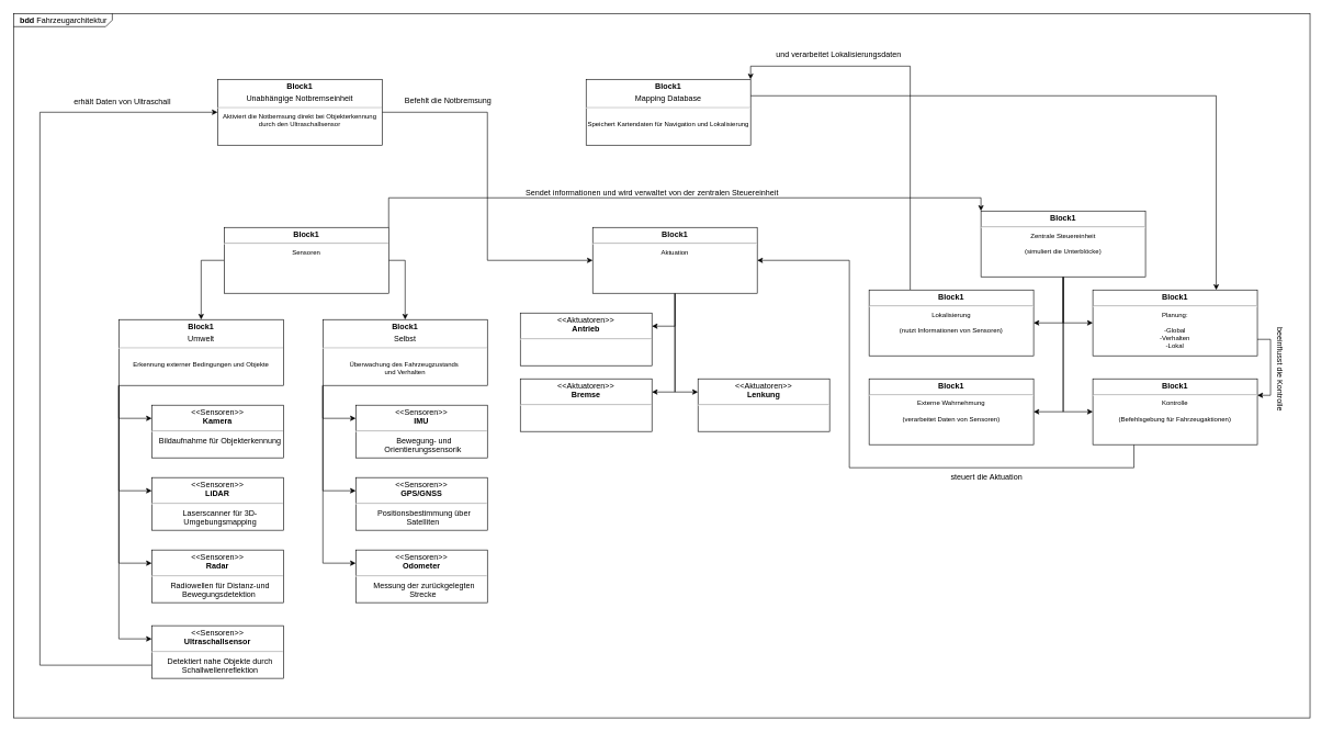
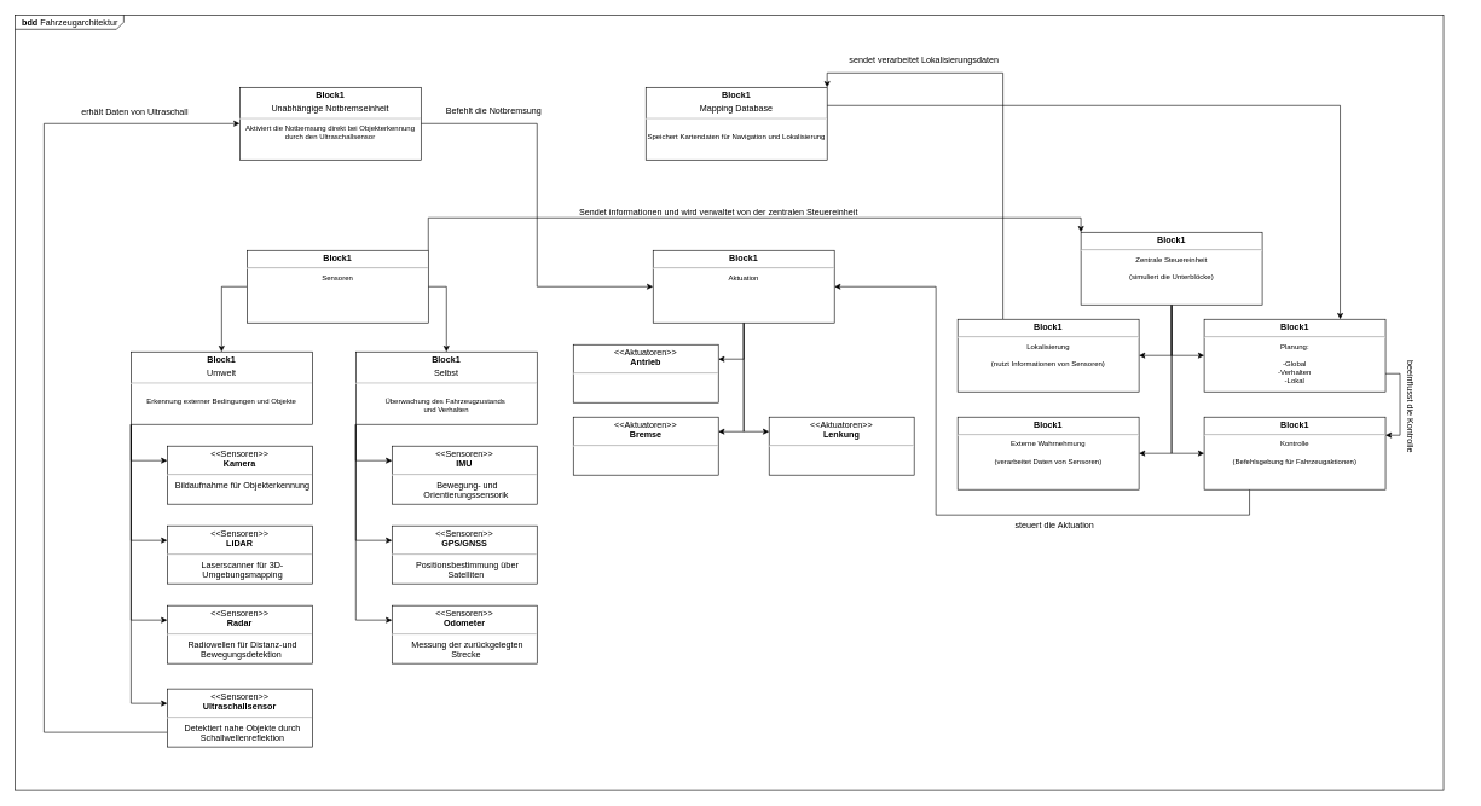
  <mxCell id="0" />
  <mxCell id="1" parent="0" />
  <mxCell id="2" value="&lt;p style=&quot;margin:0px;margin-top:4px;margin-left:10px;text-align:left;&quot;&gt;&lt;b&gt;bdd&lt;/b&gt;&amp;nbsp;Fahrzeugarchitektur&lt;/p&gt;" style="html=1;shape=mxgraph.sysml.package;labelX=150.2;align=left;spacingLeft=10;overflow=fill;recursiveResize=0;" vertex="1" parent="1"><mxGeometry x="20" y="20" width="1970" height="1070" as="geometry" /></mxCell>
  <mxCell id="3" style="edgeStyle=orthogonalEdgeStyle;rounded=0;orthogonalLoop=1;jettySize=auto;html=1;exitX=1;exitY=0.5;exitDx=0;exitDy=0;" parent="1" source="6" target="10" edge="1"><mxGeometry relative="1" as="geometry" /></mxCell>
  <mxCell id="4" style="edgeStyle=orthogonalEdgeStyle;rounded=0;orthogonalLoop=1;jettySize=auto;html=1;exitX=0;exitY=0.5;exitDx=0;exitDy=0;" parent="1" source="6" target="15" edge="1"><mxGeometry relative="1" as="geometry" /></mxCell>
  <mxCell id="5" style="edgeStyle=orthogonalEdgeStyle;rounded=0;orthogonalLoop=1;jettySize=auto;html=1;exitX=1;exitY=0;exitDx=0;exitDy=0;entryX=0;entryY=0;entryDx=0;entryDy=0;" parent="1" source="6" target="41" edge="1"><mxGeometry relative="1" as="geometry" /></mxCell>
  <mxCell id="6" value="&lt;p style=&quot;margin:0px;margin-top:4px;text-align:center;&quot;&gt;&lt;b&gt;Block1&lt;/b&gt;&lt;/p&gt;&lt;hr&gt;&lt;p style=&quot;font-size:10px;margin:0px;text-align:center;&quot;&gt;Sensoren&lt;/p&gt;" style="shape=rect;html=1;overflow=fill;whiteSpace=wrap;" parent="1" vertex="1"><mxGeometry x="340" y="345" width="250" height="100" as="geometry" /></mxCell>
  <mxCell id="7" style="edgeStyle=orthogonalEdgeStyle;rounded=0;orthogonalLoop=1;jettySize=auto;html=1;exitX=0;exitY=1;exitDx=0;exitDy=0;entryX=0;entryY=0.25;entryDx=0;entryDy=0;" parent="1" source="10" target="22" edge="1"><mxGeometry relative="1" as="geometry" /></mxCell>
  <mxCell id="8" style="edgeStyle=orthogonalEdgeStyle;rounded=0;orthogonalLoop=1;jettySize=auto;html=1;exitX=0;exitY=1;exitDx=0;exitDy=0;entryX=0;entryY=0.25;entryDx=0;entryDy=0;" parent="1" source="10" target="23" edge="1"><mxGeometry relative="1" as="geometry" /></mxCell>
  <mxCell id="9" style="edgeStyle=orthogonalEdgeStyle;rounded=0;orthogonalLoop=1;jettySize=auto;html=1;exitX=0;exitY=1;exitDx=0;exitDy=0;entryX=0;entryY=0.25;entryDx=0;entryDy=0;" parent="1" source="10" target="24" edge="1"><mxGeometry relative="1" as="geometry" /></mxCell>
  <mxCell id="10" value="&lt;p style=&quot;margin:0px;margin-top:4px;text-align:center;&quot;&gt;&lt;b&gt;Block1&lt;/b&gt;&lt;/p&gt;&lt;p style=&quot;margin:0px;margin-top:4px;text-align:center;&quot;&gt;Selbst&lt;/p&gt;&lt;hr&gt;&lt;p style=&quot;font-size:10px;margin:0px;text-align:center;&quot;&gt;&lt;br&gt;&lt;/p&gt;&lt;p style=&quot;font-size:10px;margin:0px;text-align:center;&quot;&gt;Überwachung des Fahrzeugzustands&amp;nbsp;&lt;/p&gt;&lt;p style=&quot;font-size:10px;margin:0px;text-align:center;&quot;&gt;und Verhalten&lt;/p&gt;&lt;p style=&quot;font-size:10px;margin:0px;text-align:center;&quot;&gt;&lt;br&gt;&lt;/p&gt;" style="shape=rect;html=1;overflow=fill;whiteSpace=wrap;" parent="1" vertex="1"><mxGeometry x="490" y="485" width="250" height="100" as="geometry" /></mxCell>
  <mxCell id="11" style="edgeStyle=orthogonalEdgeStyle;rounded=0;orthogonalLoop=1;jettySize=auto;html=1;exitX=0;exitY=1;exitDx=0;exitDy=0;entryX=0;entryY=0.25;entryDx=0;entryDy=0;" parent="1" source="15" target="25" edge="1"><mxGeometry relative="1" as="geometry" /></mxCell>
  <mxCell id="12" style="edgeStyle=orthogonalEdgeStyle;rounded=0;orthogonalLoop=1;jettySize=auto;html=1;exitX=0;exitY=1;exitDx=0;exitDy=0;entryX=0;entryY=0.25;entryDx=0;entryDy=0;" parent="1" source="15" target="26" edge="1"><mxGeometry relative="1" as="geometry" /></mxCell>
  <mxCell id="13" style="edgeStyle=orthogonalEdgeStyle;rounded=0;orthogonalLoop=1;jettySize=auto;html=1;exitX=0;exitY=1;exitDx=0;exitDy=0;entryX=0;entryY=0.25;entryDx=0;entryDy=0;" parent="1" source="15" target="27" edge="1"><mxGeometry relative="1" as="geometry" /></mxCell>
  <mxCell id="14" style="edgeStyle=orthogonalEdgeStyle;rounded=0;orthogonalLoop=1;jettySize=auto;html=1;exitX=0;exitY=1;exitDx=0;exitDy=0;entryX=0;entryY=0.25;entryDx=0;entryDy=0;" edge="1" parent="1" source="15" target="50"><mxGeometry relative="1" as="geometry" /></mxCell>
  <mxCell id="15" value="&lt;p style=&quot;margin:0px;margin-top:4px;text-align:center;&quot;&gt;&lt;b&gt;Block1&lt;/b&gt;&lt;/p&gt;&lt;p style=&quot;margin:0px;margin-top:4px;text-align:center;&quot;&gt;Umwelt&lt;/p&gt;&lt;hr&gt;&lt;p style=&quot;font-size:10px;margin:0px;text-align:center;&quot;&gt;&lt;br&gt;&lt;/p&gt;&lt;p style=&quot;font-size:10px;margin:0px;text-align:center;&quot;&gt;Erkennung externer Bedingungen und Objekte&lt;/p&gt;" style="shape=rect;html=1;overflow=fill;whiteSpace=wrap;" parent="1" vertex="1"><mxGeometry x="180" y="485" width="250" height="100" as="geometry" /></mxCell>
  <mxCell id="16" style="edgeStyle=orthogonalEdgeStyle;rounded=0;orthogonalLoop=1;jettySize=auto;html=1;exitX=0.5;exitY=1;exitDx=0;exitDy=0;entryX=0;entryY=0.25;entryDx=0;entryDy=0;" parent="1" source="19" target="30" edge="1"><mxGeometry relative="1" as="geometry" /></mxCell>
  <mxCell id="17" style="edgeStyle=orthogonalEdgeStyle;rounded=0;orthogonalLoop=1;jettySize=auto;html=1;exitX=0.5;exitY=1;exitDx=0;exitDy=0;entryX=1;entryY=0.25;entryDx=0;entryDy=0;" parent="1" source="19" target="28" edge="1"><mxGeometry relative="1" as="geometry" /></mxCell>
  <mxCell id="18" style="edgeStyle=orthogonalEdgeStyle;rounded=0;orthogonalLoop=1;jettySize=auto;html=1;exitX=0.5;exitY=1;exitDx=0;exitDy=0;entryX=1;entryY=0.25;entryDx=0;entryDy=0;" parent="1" source="19" target="29" edge="1"><mxGeometry relative="1" as="geometry" /></mxCell>
  <mxCell id="19" value="&lt;p style=&quot;margin:0px;margin-top:4px;text-align:center;&quot;&gt;&lt;b&gt;Block1&lt;/b&gt;&lt;/p&gt;&lt;hr&gt;&lt;p style=&quot;font-size:10px;margin:0px;text-align:center;&quot;&gt;Aktuation&lt;/p&gt;" style="shape=rect;html=1;overflow=fill;whiteSpace=wrap;" parent="1" vertex="1"><mxGeometry x="900" y="345" width="250" height="100" as="geometry" /></mxCell>
  <mxCell id="20" style="edgeStyle=orthogonalEdgeStyle;rounded=0;orthogonalLoop=1;jettySize=auto;html=1;exitX=1;exitY=0.25;exitDx=0;exitDy=0;entryX=0.75;entryY=0;entryDx=0;entryDy=0;" parent="1" source="21" target="34" edge="1"><mxGeometry relative="1" as="geometry" /></mxCell>
  <mxCell id="21" value="&lt;p style=&quot;margin:0px;margin-top:4px;text-align:center;&quot;&gt;&lt;b&gt;Block1&lt;/b&gt;&lt;/p&gt;&lt;p style=&quot;margin:0px;margin-top:4px;text-align:center;&quot;&gt;Mapping Database&lt;/p&gt;&lt;hr&gt;&lt;p style=&quot;font-size:10px;margin:0px;text-align:center;&quot;&gt;&lt;br&gt;&lt;/p&gt;&lt;p style=&quot;font-size:10px;margin:0px;text-align:center;&quot;&gt;Speichert Kartendaten für Navigation und Lokalisierung&lt;/p&gt;" style="shape=rect;html=1;overflow=fill;whiteSpace=wrap;" parent="1" vertex="1"><mxGeometry x="890" y="120" width="250" height="100" as="geometry" /></mxCell>
  <mxCell id="22" value="&lt;p style=&quot;margin:0px;margin-top:4px;text-align:center;&quot;&gt;&amp;lt;&amp;lt;Sensoren&amp;gt;&amp;gt;&lt;br&gt;&lt;b&gt;IMU&lt;/b&gt;&lt;/p&gt;&lt;hr&gt;&lt;p style=&quot;margin:0px;margin-left:8px;text-align:center;&quot;&gt;Bewegung- und Orientierungssensorik&amp;nbsp;&lt;/p&gt;" style="shape=rect;html=1;overflow=fill;whiteSpace=wrap;align=center;" parent="1" vertex="1"><mxGeometry x="540" y="615" width="200" height="80" as="geometry" /></mxCell>
  <mxCell id="23" value="&lt;p style=&quot;margin:0px;margin-top:4px;text-align:center;&quot;&gt;&amp;lt;&amp;lt;Sensoren&amp;gt;&amp;gt;&lt;br&gt;&lt;b&gt;GPS/GNSS&lt;/b&gt;&lt;/p&gt;&lt;hr&gt;&lt;p style=&quot;margin:0px;margin-left:8px;text-align:center;&quot;&gt;Positionsbestimmung über Satelliten&amp;nbsp;&lt;/p&gt;" style="shape=rect;html=1;overflow=fill;whiteSpace=wrap;align=center;" parent="1" vertex="1"><mxGeometry x="540" y="725" width="200" height="80" as="geometry" /></mxCell>
  <mxCell id="24" value="&lt;p style=&quot;margin:0px;margin-top:4px;text-align:center;&quot;&gt;&amp;lt;&amp;lt;Sensoren&amp;gt;&amp;gt;&lt;br&gt;&lt;b&gt;Odometer&lt;/b&gt;&lt;/p&gt;&lt;hr&gt;&lt;p style=&quot;margin:0px;margin-left:8px;text-align:center;&quot;&gt;Messung der zurückgelegten Strecke&amp;nbsp;&lt;/p&gt;" style="shape=rect;html=1;overflow=fill;whiteSpace=wrap;align=center;" parent="1" vertex="1"><mxGeometry x="540" y="835" width="200" height="80" as="geometry" /></mxCell>
  <mxCell id="25" value="&lt;p style=&quot;margin:0px;margin-top:4px;text-align:center;&quot;&gt;&amp;lt;&amp;lt;Sensoren&amp;gt;&amp;gt;&lt;br&gt;&lt;b&gt;Radar&lt;/b&gt;&lt;/p&gt;&lt;hr&gt;&lt;p style=&quot;margin:0px;margin-left:8px;text-align:center;&quot;&gt;Radiowellen für Distanz-und Bewegungsdetektion&amp;nbsp;&lt;/p&gt;" style="shape=rect;html=1;overflow=fill;whiteSpace=wrap;align=center;" parent="1" vertex="1"><mxGeometry x="230" y="835" width="200" height="80" as="geometry" /></mxCell>
  <mxCell id="26" value="&lt;p style=&quot;margin:0px;margin-top:4px;text-align:center;&quot;&gt;&amp;lt;&amp;lt;Sensoren&amp;gt;&amp;gt;&lt;br&gt;&lt;b&gt;LiDAR&lt;/b&gt;&lt;/p&gt;&lt;hr&gt;&lt;p style=&quot;margin:0px;margin-left:8px;text-align:center;&quot;&gt;Laserscanner für 3D-Umgebungsmapping&lt;/p&gt;" style="shape=rect;html=1;overflow=fill;whiteSpace=wrap;align=center;" parent="1" vertex="1"><mxGeometry x="230" y="725" width="200" height="80" as="geometry" /></mxCell>
  <mxCell id="27" value="&lt;p style=&quot;margin:0px;margin-top:4px;text-align:center;&quot;&gt;&amp;lt;&amp;lt;Sensoren&amp;gt;&amp;gt;&lt;br&gt;&lt;b&gt;Kamera&lt;/b&gt;&lt;/p&gt;&lt;hr&gt;&lt;p style=&quot;margin:0px;margin-left:8px;text-align:center;&quot;&gt;Bildaufnahme für Objekterkennung&lt;/p&gt;&lt;p style=&quot;margin:0px;margin-left:8px;text-align:left;&quot;&gt;&lt;br&gt;&lt;/p&gt;" style="shape=rect;html=1;overflow=fill;whiteSpace=wrap;align=center;" parent="1" vertex="1"><mxGeometry x="230" y="615" width="200" height="80" as="geometry" /></mxCell>
  <mxCell id="28" value="&lt;p style=&quot;margin:0px;margin-top:4px;text-align:center;&quot;&gt;&amp;lt;&amp;lt;Aktuatoren&amp;gt;&amp;gt;&lt;br&gt;&lt;b&gt;Antrieb&lt;/b&gt;&lt;/p&gt;&lt;hr&gt;&lt;p style=&quot;margin:0px;margin-left:8px;text-align:center;&quot;&gt;&lt;br&gt;&lt;/p&gt;" style="shape=rect;html=1;overflow=fill;whiteSpace=wrap;align=center;" parent="1" vertex="1"><mxGeometry x="790" y="475" width="200" height="80" as="geometry" /></mxCell>
  <mxCell id="29" value="&lt;p style=&quot;margin:0px;margin-top:4px;text-align:center;&quot;&gt;&amp;lt;&amp;lt;Aktuatoren&amp;gt;&amp;gt;&lt;br&gt;&lt;b&gt;Bremse&lt;/b&gt;&lt;/p&gt;&lt;hr&gt;&lt;p style=&quot;margin:0px;margin-left:8px;text-align:center;&quot;&gt;&lt;br&gt;&lt;/p&gt;" style="shape=rect;html=1;overflow=fill;whiteSpace=wrap;align=center;" parent="1" vertex="1"><mxGeometry x="790" y="575" width="200" height="80" as="geometry" /></mxCell>
  <mxCell id="30" value="&lt;p style=&quot;margin:0px;margin-top:4px;text-align:center;&quot;&gt;&amp;lt;&amp;lt;Aktuatoren&amp;gt;&amp;gt;&lt;br&gt;&lt;b&gt;Lenkung&lt;/b&gt;&lt;/p&gt;&lt;hr&gt;&lt;p style=&quot;margin:0px;margin-left:8px;text-align:center;&quot;&gt;&lt;br&gt;&lt;/p&gt;" style="shape=rect;html=1;overflow=fill;whiteSpace=wrap;align=center;" parent="1" vertex="1"><mxGeometry x="1060" y="575" width="200" height="80" as="geometry" /></mxCell>
  <mxCell id="31" style="edgeStyle=orthogonalEdgeStyle;rounded=0;orthogonalLoop=1;jettySize=auto;html=1;exitX=0.25;exitY=1;exitDx=0;exitDy=0;entryX=1;entryY=0.5;entryDx=0;entryDy=0;" parent="1" source="32" target="19" edge="1"><mxGeometry relative="1" as="geometry"><Array as="points"><mxPoint x="1723" y="710" /><mxPoint x="1290" y="710" /><mxPoint x="1290" y="395" /></Array></mxGeometry></mxCell>
  <mxCell id="32" value="&lt;p style=&quot;margin:0px;margin-top:4px;text-align:center;&quot;&gt;&lt;b&gt;Block1&lt;/b&gt;&lt;/p&gt;&lt;hr&gt;&lt;p style=&quot;font-size:10px;margin:0px;text-align:center;&quot;&gt;Kontrolle&lt;/p&gt;&lt;p style=&quot;font-size:10px;margin:0px;text-align:center;&quot;&gt;&lt;br&gt;&lt;/p&gt;&lt;p style=&quot;font-size:10px;margin:0px;text-align:center;&quot;&gt;(Befehlsgebung für Fahrzeugaktionen)&lt;br&gt;&lt;/p&gt;" style="shape=rect;html=1;overflow=fill;whiteSpace=wrap;" parent="1" vertex="1"><mxGeometry x="1660" y="575" width="250" height="100" as="geometry" /></mxCell>
  <mxCell id="33" style="edgeStyle=orthogonalEdgeStyle;rounded=0;orthogonalLoop=1;jettySize=auto;html=1;exitX=1;exitY=0.75;exitDx=0;exitDy=0;entryX=1;entryY=0.25;entryDx=0;entryDy=0;" parent="1" source="34" target="32" edge="1"><mxGeometry relative="1" as="geometry" /></mxCell>
  <mxCell id="34" value="&lt;p style=&quot;margin:0px;margin-top:4px;text-align:center;&quot;&gt;&lt;b&gt;Block1&lt;/b&gt;&lt;/p&gt;&lt;hr&gt;&lt;p style=&quot;font-size:10px;margin:0px;text-align:center;&quot;&gt;Planung:&lt;/p&gt;&lt;p style=&quot;font-size:10px;margin:0px;text-align:center;&quot;&gt;&lt;br&gt;&lt;/p&gt;&lt;p style=&quot;font-size:10px;margin:0px;text-align:center;&quot;&gt;-Global&lt;/p&gt;&lt;p style=&quot;font-size:10px;margin:0px;text-align:center;&quot;&gt;-Verhalten&lt;/p&gt;&lt;p style=&quot;font-size:10px;margin:0px;text-align:center;&quot;&gt;-Lokal&lt;/p&gt;" style="shape=rect;html=1;overflow=fill;whiteSpace=wrap;" parent="1" vertex="1"><mxGeometry x="1660" y="440" width="250" height="100" as="geometry" /></mxCell>
  <mxCell id="35" style="edgeStyle=orthogonalEdgeStyle;rounded=0;orthogonalLoop=1;jettySize=auto;html=1;exitX=0.25;exitY=0;exitDx=0;exitDy=0;entryX=1;entryY=0;entryDx=0;entryDy=0;" parent="1" source="36" target="21" edge="1"><mxGeometry relative="1" as="geometry" /></mxCell>
  <mxCell id="36" value="&lt;p style=&quot;margin:0px;margin-top:4px;text-align:center;&quot;&gt;&lt;b&gt;Block1&lt;/b&gt;&lt;/p&gt;&lt;hr&gt;&lt;p style=&quot;font-size:10px;margin:0px;text-align:center;&quot;&gt;Lokalisierung&lt;/p&gt;&lt;p style=&quot;font-size:10px;margin:0px;text-align:center;&quot;&gt;&lt;br&gt;&lt;/p&gt;&lt;p style=&quot;font-size:10px;margin:0px;text-align:center;&quot;&gt;(nutzt Informationen von Sensoren)&lt;/p&gt;" style="shape=rect;html=1;overflow=fill;whiteSpace=wrap;" parent="1" vertex="1"><mxGeometry x="1320" y="440" width="250" height="100" as="geometry" /></mxCell>
  <mxCell id="37" style="edgeStyle=orthogonalEdgeStyle;rounded=0;orthogonalLoop=1;jettySize=auto;html=1;exitX=0.5;exitY=1;exitDx=0;exitDy=0;entryX=0;entryY=0.5;entryDx=0;entryDy=0;" parent="1" source="41" target="32" edge="1"><mxGeometry relative="1" as="geometry" /></mxCell>
  <mxCell id="38" style="edgeStyle=orthogonalEdgeStyle;rounded=0;orthogonalLoop=1;jettySize=auto;html=1;exitX=0.5;exitY=1;exitDx=0;exitDy=0;entryX=0;entryY=0.5;entryDx=0;entryDy=0;" parent="1" source="41" target="34" edge="1"><mxGeometry relative="1" as="geometry" /></mxCell>
  <mxCell id="39" style="edgeStyle=orthogonalEdgeStyle;rounded=0;orthogonalLoop=1;jettySize=auto;html=1;exitX=0.5;exitY=1;exitDx=0;exitDy=0;entryX=1;entryY=0.5;entryDx=0;entryDy=0;" parent="1" source="41" target="36" edge="1"><mxGeometry relative="1" as="geometry" /></mxCell>
  <mxCell id="40" style="edgeStyle=orthogonalEdgeStyle;rounded=0;orthogonalLoop=1;jettySize=auto;html=1;exitX=0.5;exitY=1;exitDx=0;exitDy=0;entryX=1;entryY=0.5;entryDx=0;entryDy=0;" parent="1" source="41" target="42" edge="1"><mxGeometry relative="1" as="geometry" /></mxCell>
  <mxCell id="41" value="&lt;p style=&quot;margin:0px;margin-top:4px;text-align:center;&quot;&gt;&lt;b&gt;Block1&lt;/b&gt;&lt;/p&gt;&lt;hr&gt;&lt;p style=&quot;font-size:10px;margin:0px;text-align:center;&quot;&gt;Zentrale Steuereinheit&lt;/p&gt;&lt;p style=&quot;font-size:10px;margin:0px;text-align:center;&quot;&gt;&lt;br&gt;&lt;/p&gt;&lt;p style=&quot;font-size:10px;margin:0px;text-align:center;&quot;&gt;(simuliert die Unterblöcke)&lt;/p&gt;" style="shape=rect;html=1;overflow=fill;whiteSpace=wrap;" parent="1" vertex="1"><mxGeometry x="1490" y="320" width="250" height="100" as="geometry" /></mxCell>
  <mxCell id="42" value="&lt;p style=&quot;margin:0px;margin-top:4px;text-align:center;&quot;&gt;&lt;b&gt;Block1&lt;/b&gt;&lt;/p&gt;&lt;hr&gt;&lt;p style=&quot;font-size:10px;margin:0px;text-align:center;&quot;&gt;Externe Wahrnehmung&lt;/p&gt;&lt;p style=&quot;font-size:10px;margin:0px;text-align:center;&quot;&gt;&lt;br&gt;&lt;/p&gt;&lt;p style=&quot;font-size:10px;margin:0px;text-align:center;&quot;&gt;(verarbeitet Daten von Sensoren)&lt;/p&gt;" style="shape=rect;html=1;overflow=fill;whiteSpace=wrap;" parent="1" vertex="1"><mxGeometry x="1320" y="575" width="250" height="100" as="geometry" /></mxCell>
  <mxCell id="43" value="Sendet informationen und wird verwaltet von der zentralen Steuereinheit" style="text;html=1;align=center;verticalAlign=middle;resizable=0;points=[];autosize=1;strokeColor=none;fillColor=none;" parent="1" vertex="1"><mxGeometry x="785" y="278" width="410" height="30" as="geometry" /></mxCell>
- <mxCell id="44" value="und verarbeitet Lokalisierungsdaten&amp;nbsp;&lt;br&gt;" style="text;html=1;align=center;verticalAlign=middle;resizable=0;points=[];autosize=1;strokeColor=none;fillColor=none;" parent="1" vertex="1"><mxGeometry x="1160" y="68" width="230" height="30" as="geometry" /></mxCell>
+ <mxCell id="44" value="sendet verarbeitet Lokalisierungsdaten&amp;nbsp;&lt;br&gt;" style="text;html=1;align=center;verticalAlign=middle;resizable=0;points=[];autosize=1;strokeColor=none;fillColor=none;" parent="1" vertex="1"><mxGeometry x="1160" y="68" width="230" height="30" as="geometry" /></mxCell>
  <mxCell id="45" value="beeinflusst die Kontrolle" style="text;html=1;align=center;verticalAlign=middle;resizable=0;points=[];autosize=1;strokeColor=none;fillColor=none;rotation=90;" parent="1" vertex="1"><mxGeometry x="1870" y="545" width="150" height="30" as="geometry" /></mxCell>
- <mxCell id="46" value="steuert die Aktuation&amp;nbsp;&lt;br&gt;" style="text;html=1;align=center;verticalAlign=middle;resizable=0;points=[];autosize=1;strokeColor=none;fillColor=none;" parent="1" vertex="1"><mxGeometry x="1430" y="710" width="140" height="30" as="geometry" /></mxCell>
+ <mxCell id="46" value="steuert die Aktuation&amp;nbsp;&lt;br&gt;" style="text;html=1;align=center;verticalAlign=middle;resizable=0;points=[];autosize=1;strokeColor=none;fillColor=none;" parent="1" vertex="1"><mxGeometry x="1385" y="710" width="140" height="30" as="geometry" /></mxCell>
  <mxCell id="47" style="edgeStyle=orthogonalEdgeStyle;rounded=0;orthogonalLoop=1;jettySize=auto;html=1;exitX=1;exitY=0.5;exitDx=0;exitDy=0;entryX=0;entryY=0.5;entryDx=0;entryDy=0;" edge="1" parent="1" source="48" target="19"><mxGeometry relative="1" as="geometry" /></mxCell>
  <mxCell id="48" value="&lt;p style=&quot;margin:0px;margin-top:4px;text-align:center;&quot;&gt;&lt;b&gt;Block1&lt;/b&gt;&lt;/p&gt;&lt;p style=&quot;margin:0px;margin-top:4px;text-align:center;&quot;&gt;Unabhängige Notbremseinheit&lt;br&gt;&lt;/p&gt;&lt;hr&gt;&lt;p style=&quot;font-size:10px;margin:0px;text-align:center;&quot;&gt;Aktiviert die Notbemsung direkt bei Objekterkennung durch den Ultraschallsensor&lt;/p&gt;" style="shape=rect;html=1;overflow=fill;whiteSpace=wrap;" vertex="1" parent="1"><mxGeometry x="330" y="120" width="250" height="100" as="geometry" /></mxCell>
  <mxCell id="49" style="edgeStyle=orthogonalEdgeStyle;rounded=0;orthogonalLoop=1;jettySize=auto;html=1;exitX=0;exitY=0.75;exitDx=0;exitDy=0;entryX=0;entryY=0.5;entryDx=0;entryDy=0;" edge="1" parent="1" source="50" target="48"><mxGeometry relative="1" as="geometry"><Array as="points"><mxPoint x="60" y="1010" /><mxPoint x="60" y="170" /></Array></mxGeometry></mxCell>
  <mxCell id="50" value="&lt;p style=&quot;margin:0px;margin-top:4px;text-align:center;&quot;&gt;&amp;lt;&amp;lt;Sensoren&amp;gt;&amp;gt;&lt;br&gt;&lt;b&gt;Ultraschallsensor&lt;/b&gt;&lt;/p&gt;&lt;hr&gt;&lt;p style=&quot;margin:0px;margin-left:8px;text-align:center;&quot;&gt;Detektiert nahe Objekte durch Schallwellenreflektion&lt;/p&gt;" style="shape=rect;html=1;overflow=fill;whiteSpace=wrap;align=center;" vertex="1" parent="1"><mxGeometry x="230" y="950" width="200" height="80" as="geometry" /></mxCell>
  <mxCell id="51" value="erhält Daten von Ultraschall" style="text;html=1;align=center;verticalAlign=middle;resizable=0;points=[];autosize=1;strokeColor=none;fillColor=none;" vertex="1" parent="1"><mxGeometry x="100" y="140" width="170" height="30" as="geometry" /></mxCell>
  <mxCell id="52" value="Befehlt die Notbremsung" style="text;html=1;align=center;verticalAlign=middle;resizable=0;points=[];autosize=1;strokeColor=none;fillColor=none;" vertex="1" parent="1"><mxGeometry x="600" y="138" width="160" height="30" as="geometry" /></mxCell>
